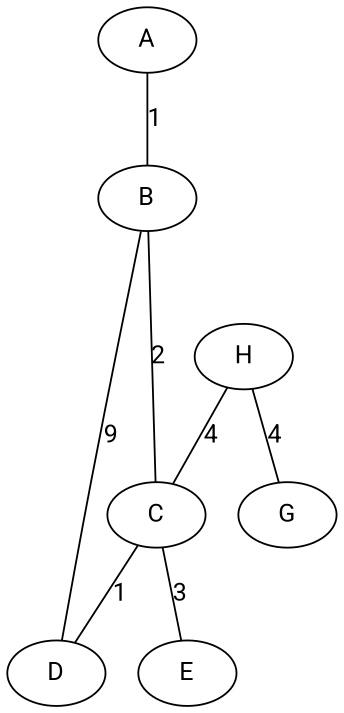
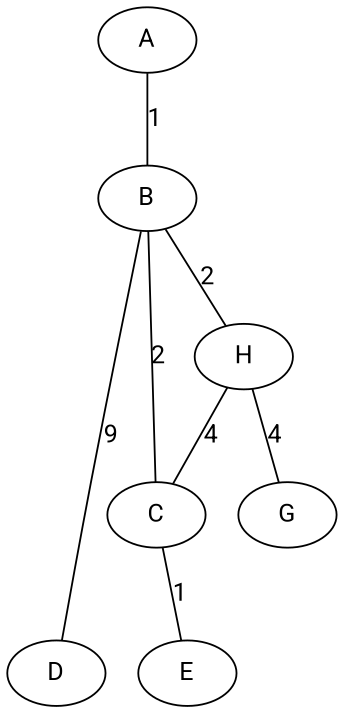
  graph {
    fontname=Roboto
    node [fontname=Roboto]
    edge [fontname=Roboto]
    A
    B
    C
    D
    H
    E
    G
    A -- B [label=1]
    B -- C [label=2]
    B -- D [label=9]
-   C -- D [label=1]
-   C -- E [label=3]
+   B -- H [label=2]
+   C -- E [label=1]
    H -- C [label=4]
    H -- G [label=4]
  }
